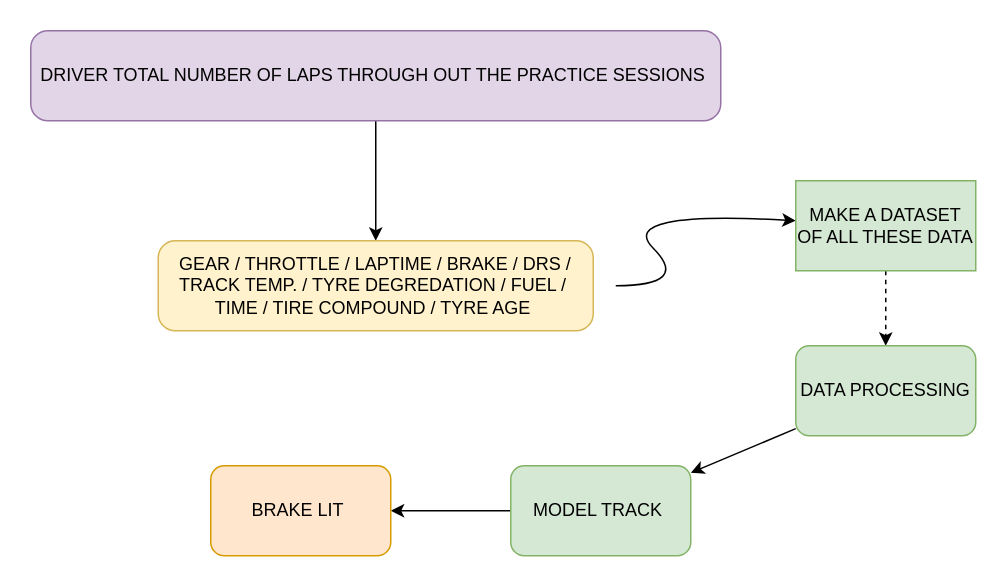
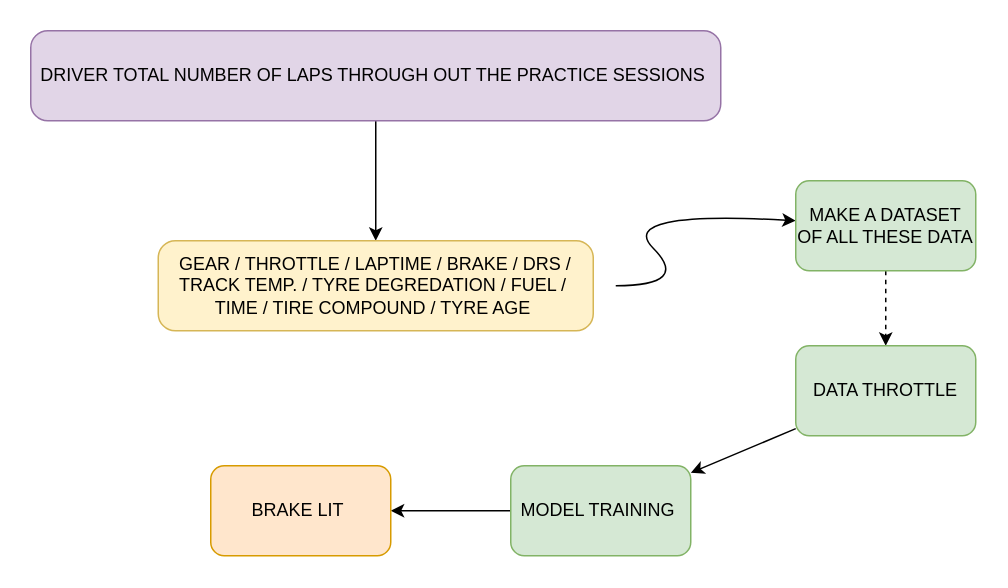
  <mxCell id="0" />
  <mxCell id="1" parent="0" />
  <mxCell id="2" value="" style="edgeStyle=none;html=1;" edge="1" parent="1" source="3" target="4"><mxGeometry relative="1" as="geometry" /></mxCell>
  <mxCell id="3" value="&lt;span style=&quot;color: rgb(0, 0, 0);&quot;&gt;DRIVER TOTAL NUMBER OF LAPS THROUGH OUT THE PRACTICE SESSIONS&amp;nbsp;&lt;/span&gt;" style="rounded=1;whiteSpace=wrap;html=1;fillColor=#e1d5e7;strokeColor=#9673a6;arcSize=19;" vertex="1" parent="1"><mxGeometry x="20" y="20" width="460" height="60" as="geometry" /></mxCell>
  <mxCell id="4" value="GEAR / THROTTLE / LAPTIME / BRAKE / DRS / TRACK TEMP. / TYRE DEGREDATION / FUEL /&amp;nbsp; TIME / TIRE COMPOUND / TYRE AGE&amp;nbsp;" style="rounded=1;whiteSpace=wrap;html=1;fillColor=#fff2cc;strokeColor=#d6b656;arcSize=19;" vertex="1" parent="1"><mxGeometry x="105" y="160" width="290" height="60" as="geometry" /></mxCell>
  <mxCell id="5" value="" style="curved=1;endArrow=classic;html=1;" edge="1" parent="1" target="7"><mxGeometry width="50" height="50" relative="1" as="geometry"><mxPoint x="410" y="190" as="sourcePoint" /><mxPoint x="490" y="140" as="targetPoint" /><Array as="points"><mxPoint x="460" y="190" /><mxPoint x="410" y="140" /></Array></mxGeometry></mxCell>
  <mxCell id="6" style="edgeStyle=none;html=1;exitX=0.5;exitY=1;exitDx=0;exitDy=0;dashed=1;" edge="1" parent="1" source="7" target="9"><mxGeometry relative="1" as="geometry"><mxPoint x="590" y="230" as="targetPoint" /></mxGeometry></mxCell>
- <mxCell id="7" value="MAKE A DATASET OF ALL THESE DATA" style="whiteSpace=wrap;html=1;fillColor=#d5e8d4;strokeColor=#82b366;rounded=0;" vertex="1" parent="1"><mxGeometry x="530" y="120" width="120" height="60" as="geometry" /></mxCell>
+ <mxCell id="7" value="MAKE A DATASET OF ALL THESE DATA" style="rounded=1;whiteSpace=wrap;html=1;fillColor=#d5e8d4;strokeColor=#82b366;" vertex="1" parent="1"><mxGeometry x="530" y="120" width="120" height="60" as="geometry" /></mxCell>
  <mxCell id="8" value="" style="edgeStyle=none;html=1;" edge="1" parent="1" source="9" target="11"><mxGeometry relative="1" as="geometry" /></mxCell>
- <mxCell id="9" value="DATA PROCESSING" style="rounded=1;whiteSpace=wrap;html=1;fillColor=#d5e8d4;strokeColor=#82b366;" vertex="1" parent="1"><mxGeometry x="530" y="230" width="120" height="60" as="geometry" /></mxCell>
+ <mxCell id="9" value="DATA THROTTLE" style="rounded=1;whiteSpace=wrap;html=1;fillColor=#d5e8d4;strokeColor=#82b366;" vertex="1" parent="1"><mxGeometry x="530" y="230" width="120" height="60" as="geometry" /></mxCell>
  <mxCell id="10" value="" style="edgeStyle=none;html=1;" edge="1" parent="1" source="11" target="12"><mxGeometry relative="1" as="geometry" /></mxCell>
- <mxCell id="11" value="MODEL TRACK&lt;span style=&quot;background-color: transparent;&quot;&gt;&amp;nbsp;&lt;/span&gt;" style="rounded=1;whiteSpace=wrap;html=1;fillColor=#d5e8d4;strokeColor=#82b366;" vertex="1" parent="1"><mxGeometry x="340" y="310" width="120" height="60" as="geometry" /></mxCell>
+ <mxCell id="11" value="MODEL TRAINING&lt;span style=&quot;background-color: transparent;&quot;&gt;&amp;nbsp;&lt;/span&gt;" style="rounded=1;whiteSpace=wrap;html=1;fillColor=#d5e8d4;strokeColor=#82b366;" vertex="1" parent="1"><mxGeometry x="340" y="310" width="120" height="60" as="geometry" /></mxCell>
  <mxCell id="12" value="BRAKE LIT&amp;nbsp;" style="rounded=1;whiteSpace=wrap;html=1;fillColor=#ffe6cc;strokeColor=#d79b00;" vertex="1" parent="1"><mxGeometry x="140" y="310" width="120" height="60" as="geometry" /></mxCell>
